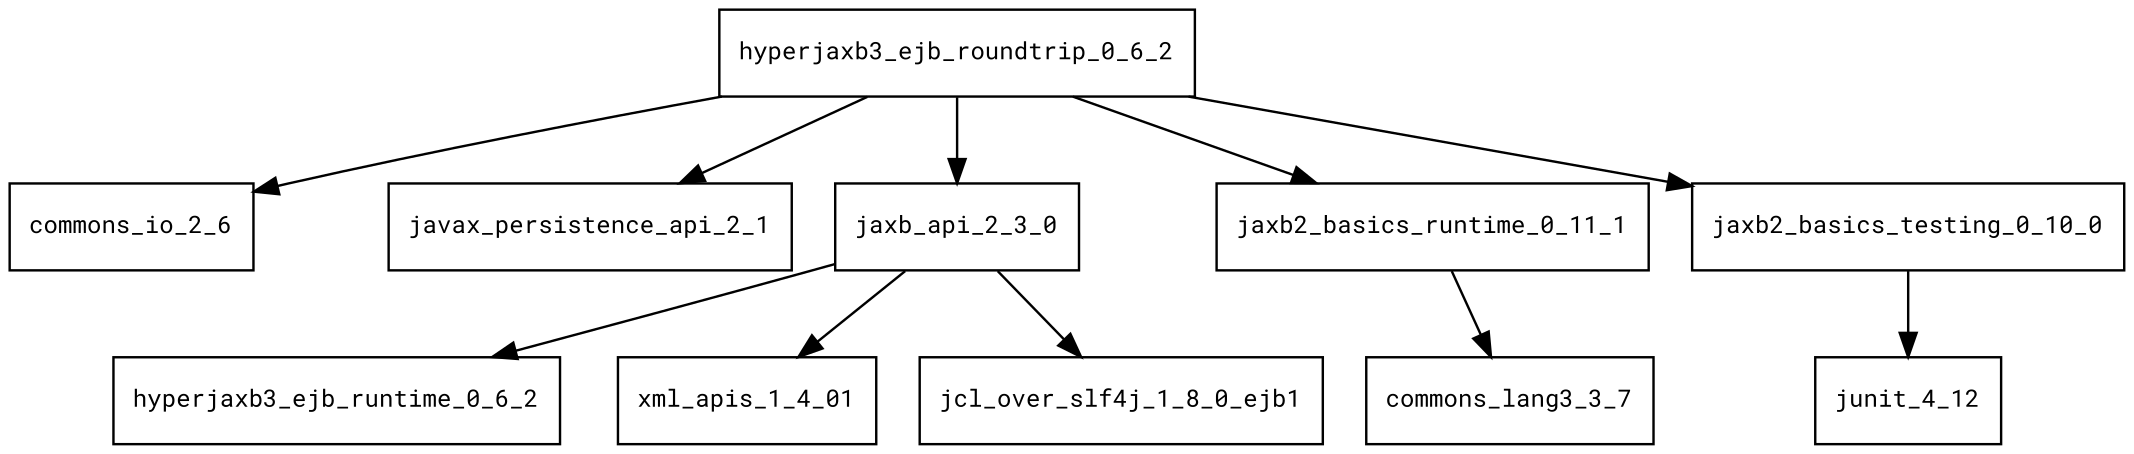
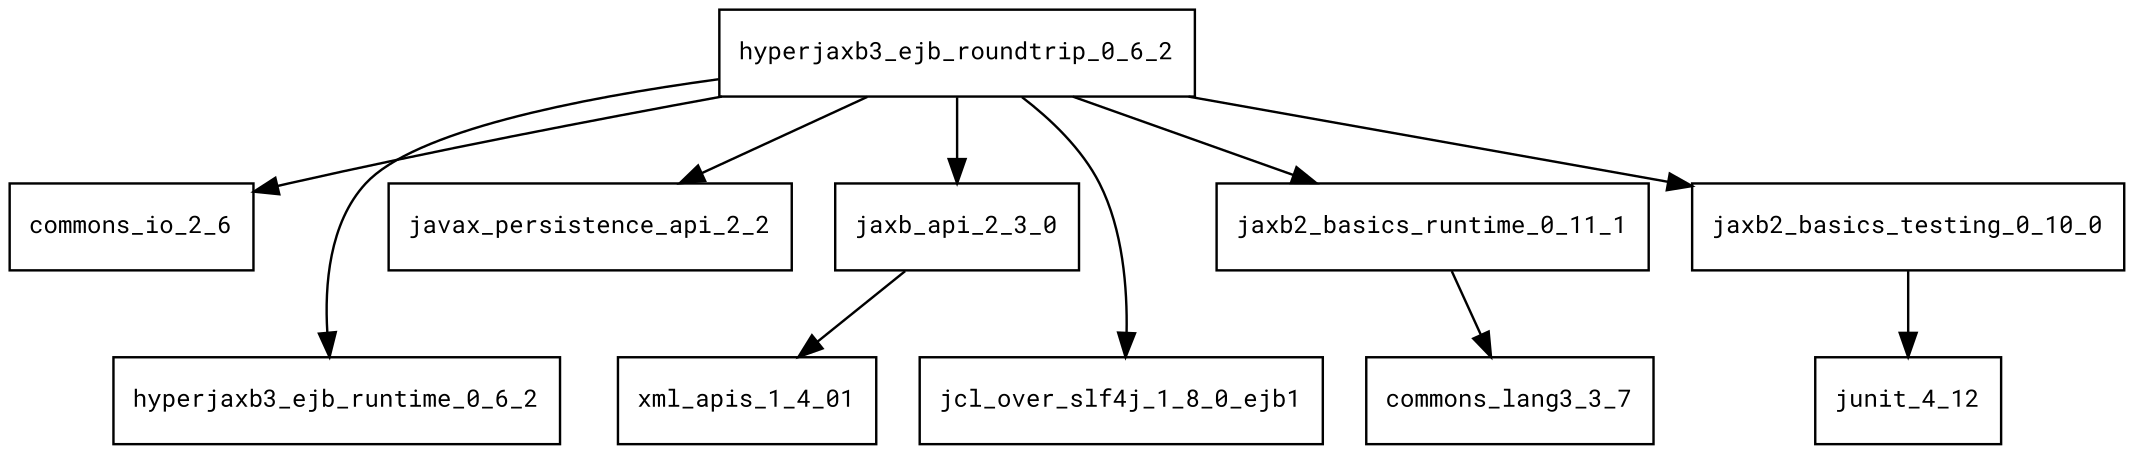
  digraph {
    fontname="Roboto Mono"
    node [fontname="Roboto Mono" fontsize=10.0 shape=box]
    edge [fontname="Roboto Mono"]
    hyperjaxb3_ejb_roundtrip_0_6_2
    commons_io_2_6
    hyperjaxb3_ejb_runtime_0_6_2
-   javax_persistence_api_2_2 [label=javax_persistence_api_2_1]
+   javax_persistence_api_2_2
    jaxb_api_2_3_0
    jaxb2_basics_runtime_0_11_1
    jaxb2_basics_testing_0_10_0
    n8 [label=jcl_over_slf4j_1_8_0_ejb1]
    xml_apis_1_4_01
    commons_lang3_3_7
    junit_4_12
    hyperjaxb3_ejb_roundtrip_0_6_2 -> commons_io_2_6
-   jaxb_api_2_3_0 -> hyperjaxb3_ejb_runtime_0_6_2
+   hyperjaxb3_ejb_roundtrip_0_6_2 -> hyperjaxb3_ejb_runtime_0_6_2
    hyperjaxb3_ejb_roundtrip_0_6_2 -> javax_persistence_api_2_2
    hyperjaxb3_ejb_roundtrip_0_6_2 -> jaxb_api_2_3_0
    hyperjaxb3_ejb_roundtrip_0_6_2 -> jaxb2_basics_runtime_0_11_1
    hyperjaxb3_ejb_roundtrip_0_6_2 -> jaxb2_basics_testing_0_10_0
-   jaxb_api_2_3_0 -> n8
+   hyperjaxb3_ejb_roundtrip_0_6_2 -> n8
    jaxb_api_2_3_0 -> xml_apis_1_4_01
    jaxb2_basics_runtime_0_11_1 -> commons_lang3_3_7
    jaxb2_basics_testing_0_10_0 -> junit_4_12
  }
